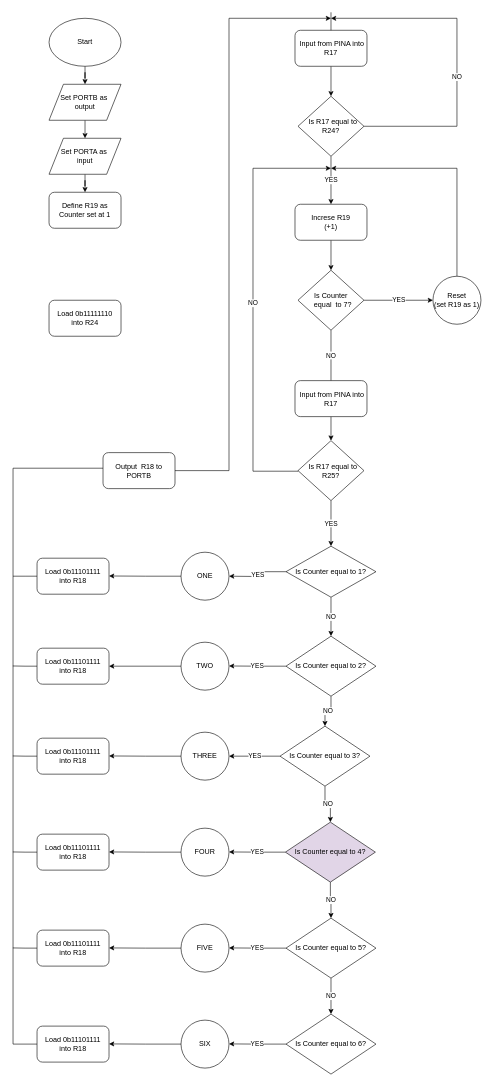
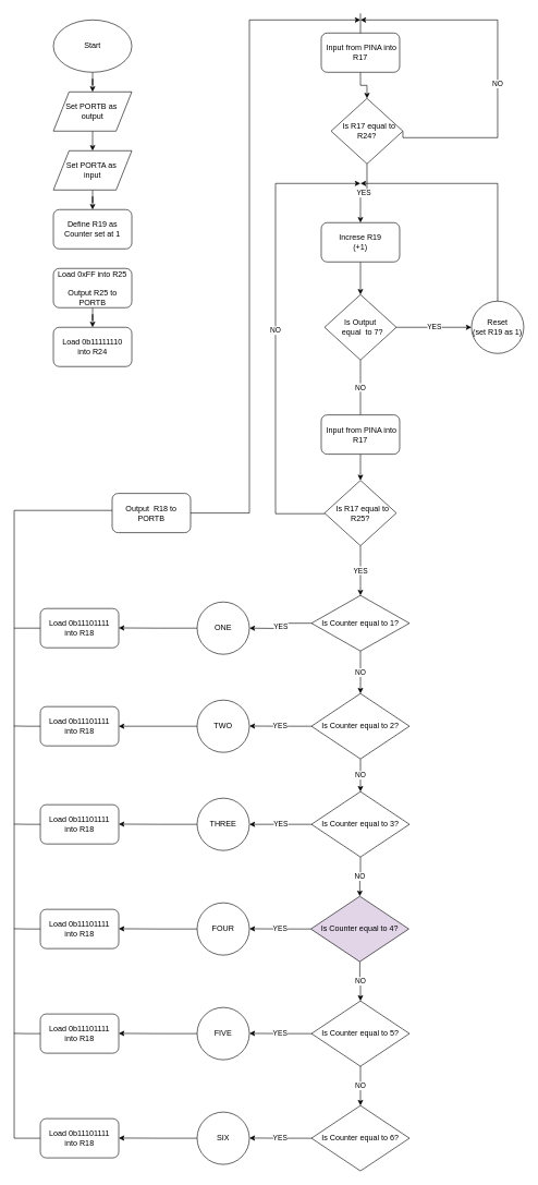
  <mxCell id="0" />
  <mxCell id="1" parent="0" />
  <mxCell id="2" style="edgeStyle=orthogonalEdgeStyle;rounded=0;orthogonalLoop=1;jettySize=auto;html=1;exitX=0.5;exitY=1;exitDx=0;exitDy=0;" edge="1" parent="1" source="3" target="5"><mxGeometry relative="1" as="geometry"><mxPoint x="161" y="180" as="targetPoint" /></mxGeometry></mxCell>
  <mxCell id="3" value="Start&lt;br&gt;" style="ellipse;whiteSpace=wrap;html=1;" vertex="1" parent="1"><mxGeometry x="81" y="30" width="120" height="80" as="geometry" /></mxCell>
  <mxCell id="4" style="edgeStyle=orthogonalEdgeStyle;rounded=0;orthogonalLoop=1;jettySize=auto;html=1;exitX=0.5;exitY=1;exitDx=0;exitDy=0;entryX=0.5;entryY=0;entryDx=0;entryDy=0;" edge="1" parent="1" source="5" target="7"><mxGeometry relative="1" as="geometry" /></mxCell>
  <mxCell id="5" value="Set PORTB as&amp;nbsp;&lt;br&gt;output" style="shape=parallelogram;perimeter=parallelogramPerimeter;whiteSpace=wrap;html=1;" vertex="1" parent="1"><mxGeometry x="81" y="140" width="120" height="60" as="geometry" /></mxCell>
  <mxCell id="6" style="edgeStyle=orthogonalEdgeStyle;rounded=0;orthogonalLoop=1;jettySize=auto;html=1;exitX=0.5;exitY=1;exitDx=0;exitDy=0;" edge="1" parent="1" source="7" target="8"><mxGeometry relative="1" as="geometry"><mxPoint x="161" y="370" as="targetPoint" /></mxGeometry></mxCell>
  <mxCell id="7" value="Set PORTA as&amp;nbsp;&lt;br&gt;input" style="shape=parallelogram;perimeter=parallelogramPerimeter;whiteSpace=wrap;html=1;" vertex="1" parent="1"><mxGeometry x="81" y="230" width="120" height="60" as="geometry" /></mxCell>
  <mxCell id="8" value="Define R19 as Counter set at 1" style="rounded=1;whiteSpace=wrap;html=1;" vertex="1" parent="1"><mxGeometry x="81" y="320" width="120" height="60" as="geometry" /></mxCell>
+ <mxCell id="9" style="edgeStyle=orthogonalEdgeStyle;rounded=0;orthogonalLoop=1;jettySize=auto;html=1;exitX=0.5;exitY=1;exitDx=0;exitDy=0;" edge="1" parent="1" source="10" target="11"><mxGeometry relative="1" as="geometry"><mxPoint x="161" y="550" as="targetPoint" /></mxGeometry></mxCell>
+ <mxCell id="10" value="Load 0xFF into R25&lt;br&gt;&lt;br&gt;Output R25 to PORTB" style="rounded=1;whiteSpace=wrap;html=1;" vertex="1" parent="1"><mxGeometry x="81" y="410" width="120" height="60" as="geometry" /></mxCell>
  <mxCell id="11" value="Load 0b11111110&lt;br&gt;into R24" style="rounded=1;whiteSpace=wrap;html=1;" vertex="1" parent="1"><mxGeometry x="81" y="500" width="120" height="60" as="geometry" /></mxCell>
  <mxCell id="12" style="edgeStyle=orthogonalEdgeStyle;rounded=0;orthogonalLoop=1;jettySize=auto;html=1;exitX=0.5;exitY=1;exitDx=0;exitDy=0;" edge="1" parent="1" source="13" target="16"><mxGeometry relative="1" as="geometry"><mxPoint x="551.294" y="150.235" as="targetPoint" /></mxGeometry></mxCell>
  <mxCell id="13" value="&amp;nbsp;Input from PINA into R17" style="rounded=1;whiteSpace=wrap;html=1;" vertex="1" parent="1"><mxGeometry x="491" y="50" width="120" height="60" as="geometry" /></mxCell>
  <mxCell id="14" value="NO" style="edgeStyle=orthogonalEdgeStyle;rounded=0;orthogonalLoop=1;jettySize=auto;html=1;exitX=1;exitY=0.5;exitDx=0;exitDy=0;" edge="1" parent="1" source="16"><mxGeometry x="-0.129" relative="1" as="geometry"><mxPoint x="551" y="30" as="targetPoint" /><Array as="points"><mxPoint x="761" y="210" /><mxPoint x="761" y="30" /></Array><mxPoint as="offset" /></mxGeometry></mxCell>
  <mxCell id="15" value="YES" style="edgeStyle=orthogonalEdgeStyle;rounded=0;orthogonalLoop=1;jettySize=auto;html=1;exitX=0.5;exitY=1;exitDx=0;exitDy=0;entryX=0.5;entryY=0;entryDx=0;entryDy=0;" edge="1" parent="1" source="16" target="19"><mxGeometry relative="1" as="geometry"><mxPoint x="551" y="330" as="targetPoint" /></mxGeometry></mxCell>
- <mxCell id="16" value="&amp;nbsp; Is R17 equal to R24?" style="rhombus;whiteSpace=wrap;html=1;" vertex="1" parent="1"><mxGeometry x="496" y="160" width="110" height="100" as="geometry" /></mxCell>
+ <mxCell id="16" value="&amp;nbsp; Is R17 equal to R24?" style="rhombus;whiteSpace=wrap;html=1;" vertex="1" parent="1"><mxGeometry x="506" y="150" width="110" height="100" as="geometry" /></mxCell>
  <mxCell id="17" value="" style="endArrow=none;html=1;entryX=0.5;entryY=0;entryDx=0;entryDy=0;" edge="1" parent="1" target="13"><mxGeometry width="50" height="50" relative="1" as="geometry"><mxPoint x="551" y="20" as="sourcePoint" /><mxPoint x="396" y="55" as="targetPoint" /></mxGeometry></mxCell>
  <mxCell id="18" style="edgeStyle=orthogonalEdgeStyle;rounded=0;orthogonalLoop=1;jettySize=auto;html=1;exitX=0.5;exitY=1;exitDx=0;exitDy=0;entryX=0.5;entryY=0;entryDx=0;entryDy=0;" edge="1" parent="1" source="19" target="23"><mxGeometry relative="1" as="geometry"><mxPoint x="551.294" y="410.235" as="targetPoint" /></mxGeometry></mxCell>
  <mxCell id="19" value="Increse R19&lt;br&gt;(+1)" style="rounded=1;whiteSpace=wrap;html=1;" vertex="1" parent="1"><mxGeometry x="491" y="340" width="120" height="60" as="geometry" /></mxCell>
  <mxCell id="20" value="YES" style="edgeStyle=orthogonalEdgeStyle;rounded=0;orthogonalLoop=1;jettySize=auto;html=1;exitX=1;exitY=0.5;exitDx=0;exitDy=0;entryX=0;entryY=0.5;entryDx=0;entryDy=0;" edge="1" parent="1" source="23" target="25"><mxGeometry relative="1" as="geometry"><mxPoint x="671" y="459.647" as="targetPoint" /></mxGeometry></mxCell>
  <mxCell id="21" style="edgeStyle=orthogonalEdgeStyle;rounded=0;orthogonalLoop=1;jettySize=auto;html=1;exitX=0.5;exitY=1;exitDx=0;exitDy=0;entryX=0.5;entryY=0;entryDx=0;entryDy=0;endArrow=classic;endFill=1;" edge="1" parent="1" source="29" target="28"><mxGeometry relative="1" as="geometry" /></mxCell>
  <mxCell id="22" value="NO" style="edgeStyle=orthogonalEdgeStyle;rounded=0;orthogonalLoop=1;jettySize=auto;html=1;exitX=0.5;exitY=1;exitDx=0;exitDy=0;endArrow=none;endFill=0;entryX=0.5;entryY=0;entryDx=0;entryDy=0;" edge="1" parent="1" source="23" target="29"><mxGeometry relative="1" as="geometry"><mxPoint x="551" y="590" as="targetPoint" /></mxGeometry></mxCell>
- <mxCell id="23" value="Is Counter&lt;br&gt;&amp;nbsp; equal&amp;nbsp; to 7?" style="rhombus;whiteSpace=wrap;html=1;" vertex="1" parent="1"><mxGeometry x="496" y="450" width="110" height="100" as="geometry" /></mxCell>
+ <mxCell id="23" value="Is Output&lt;br&gt;&amp;nbsp; equal&amp;nbsp; to 7?" style="rhombus;whiteSpace=wrap;html=1;" vertex="1" parent="1"><mxGeometry x="496" y="450" width="110" height="100" as="geometry" /></mxCell>
  <mxCell id="24" style="edgeStyle=orthogonalEdgeStyle;rounded=0;orthogonalLoop=1;jettySize=auto;html=1;exitX=0.5;exitY=0;exitDx=0;exitDy=0;endArrow=classic;endFill=1;" edge="1" parent="1" source="25"><mxGeometry relative="1" as="geometry"><mxPoint x="551" y="280" as="targetPoint" /><Array as="points"><mxPoint x="761" y="280" /><mxPoint x="581" y="280" /></Array></mxGeometry></mxCell>
  <mxCell id="25" value="Reset&lt;br&gt;(set R19 as 1)" style="ellipse;whiteSpace=wrap;html=1;aspect=fixed;" vertex="1" parent="1"><mxGeometry x="721" y="460" width="80" height="80" as="geometry" /></mxCell>
  <mxCell id="26" value="NO" style="edgeStyle=orthogonalEdgeStyle;rounded=0;orthogonalLoop=1;jettySize=auto;html=1;exitX=0;exitY=0.5;exitDx=0;exitDy=0;endArrow=classic;endFill=1;" edge="1" parent="1" source="28"><mxGeometry relative="1" as="geometry"><mxPoint x="551" y="280" as="targetPoint" /><Array as="points"><mxPoint x="421" y="785" /></Array></mxGeometry></mxCell>
  <mxCell id="27" value="YES" style="edgeStyle=orthogonalEdgeStyle;rounded=0;orthogonalLoop=1;jettySize=auto;html=1;exitX=0.5;exitY=1;exitDx=0;exitDy=0;entryX=0.5;entryY=0;entryDx=0;entryDy=0;endArrow=classic;endFill=1;" edge="1" parent="1" source="28" target="32"><mxGeometry relative="1" as="geometry" /></mxCell>
  <mxCell id="28" value="&amp;nbsp; Is R17 equal to R25?" style="rhombus;whiteSpace=wrap;html=1;" vertex="1" parent="1"><mxGeometry x="496" y="734" width="110" height="100" as="geometry" /></mxCell>
  <mxCell id="29" value="&amp;nbsp;Input from PINA into R17" style="rounded=1;whiteSpace=wrap;html=1;" vertex="1" parent="1"><mxGeometry x="491" y="634" width="120" height="60" as="geometry" /></mxCell>
  <mxCell id="30" value="NO" style="edgeStyle=orthogonalEdgeStyle;rounded=0;orthogonalLoop=1;jettySize=auto;html=1;exitX=0.5;exitY=1;exitDx=0;exitDy=0;entryX=0.5;entryY=0;entryDx=0;entryDy=0;endArrow=classic;endFill=1;" edge="1" parent="1" source="32" target="35"><mxGeometry relative="1" as="geometry" /></mxCell>
  <mxCell id="31" value="YES" style="edgeStyle=orthogonalEdgeStyle;rounded=0;orthogonalLoop=1;jettySize=auto;html=1;exitX=0;exitY=0.5;exitDx=0;exitDy=0;endArrow=classic;endFill=1;" edge="1" parent="1" source="32"><mxGeometry relative="1" as="geometry"><mxPoint x="381" y="960" as="targetPoint" /></mxGeometry></mxCell>
  <mxCell id="32" value="Is Counter equal to 1?" style="rhombus;whiteSpace=wrap;html=1;" vertex="1" parent="1"><mxGeometry x="476" y="910" width="150" height="85" as="geometry" /></mxCell>
  <mxCell id="33" value="NO" style="edgeStyle=orthogonalEdgeStyle;rounded=0;orthogonalLoop=1;jettySize=auto;html=1;exitX=0.5;exitY=1;exitDx=0;exitDy=0;entryX=0.5;entryY=0;entryDx=0;entryDy=0;endArrow=classic;endFill=1;" edge="1" parent="1" source="35" target="38"><mxGeometry relative="1" as="geometry" /></mxCell>
  <mxCell id="34" value="YES" style="edgeStyle=orthogonalEdgeStyle;rounded=0;orthogonalLoop=1;jettySize=auto;html=1;exitX=0;exitY=0.5;exitDx=0;exitDy=0;endArrow=classic;endFill=1;" edge="1" parent="1" source="35"><mxGeometry relative="1" as="geometry"><mxPoint x="381" y="1109.667" as="targetPoint" /></mxGeometry></mxCell>
  <mxCell id="35" value="Is Counter equal to 2?" style="rhombus;whiteSpace=wrap;html=1;" vertex="1" parent="1"><mxGeometry x="476" y="1060" width="150" height="100" as="geometry" /></mxCell>
  <mxCell id="36" value="NO" style="edgeStyle=orthogonalEdgeStyle;rounded=0;orthogonalLoop=1;jettySize=auto;html=1;exitX=0.5;exitY=1;exitDx=0;exitDy=0;entryX=0.5;entryY=0;entryDx=0;entryDy=0;endArrow=classic;endFill=1;" edge="1" parent="1" source="38" target="41"><mxGeometry relative="1" as="geometry" /></mxCell>
  <mxCell id="37" value="YES" style="edgeStyle=orthogonalEdgeStyle;rounded=0;orthogonalLoop=1;jettySize=auto;html=1;exitX=0;exitY=0.5;exitDx=0;exitDy=0;endArrow=classic;endFill=1;" edge="1" parent="1" source="38"><mxGeometry relative="1" as="geometry"><mxPoint x="381" y="1260" as="targetPoint" /></mxGeometry></mxCell>
- <mxCell id="38" value="Is Counter equal to 3?" style="rhombus;whiteSpace=wrap;html=1;" vertex="1" parent="1"><mxGeometry x="466" y="1210" width="150" height="100" as="geometry" /></mxCell>
+ <mxCell id="38" value="Is Counter equal to 3?" style="rhombus;whiteSpace=wrap;html=1;" vertex="1" parent="1"><mxGeometry x="476" y="1210" width="150" height="100" as="geometry" /></mxCell>
  <mxCell id="39" value="NO" style="edgeStyle=orthogonalEdgeStyle;rounded=0;orthogonalLoop=1;jettySize=auto;html=1;exitX=0.5;exitY=1;exitDx=0;exitDy=0;entryX=0.5;entryY=0;entryDx=0;entryDy=0;endArrow=classic;endFill=1;" edge="1" parent="1" source="41" target="44"><mxGeometry relative="1" as="geometry" /></mxCell>
  <mxCell id="40" value="YES" style="edgeStyle=orthogonalEdgeStyle;rounded=0;orthogonalLoop=1;jettySize=auto;html=1;exitX=0;exitY=0.5;exitDx=0;exitDy=0;endArrow=classic;endFill=1;" edge="1" parent="1" source="41"><mxGeometry relative="1" as="geometry"><mxPoint x="381" y="1419.667" as="targetPoint" /></mxGeometry></mxCell>
  <mxCell id="41" value="Is Counter equal to 4?" style="rhombus;whiteSpace=wrap;html=1;fillColor=#e1d5e7;" vertex="1" parent="1"><mxGeometry x="475" y="1370" width="150" height="100" as="geometry" /></mxCell>
  <mxCell id="42" value="NO" style="edgeStyle=orthogonalEdgeStyle;rounded=0;orthogonalLoop=1;jettySize=auto;html=1;exitX=0.5;exitY=1;exitDx=0;exitDy=0;endArrow=classic;endFill=1;entryX=0.5;entryY=0;entryDx=0;entryDy=0;" edge="1" parent="1" source="44" target="46"><mxGeometry relative="1" as="geometry"><mxPoint x="550.667" y="1580" as="targetPoint" /></mxGeometry></mxCell>
  <mxCell id="43" value="YES" style="edgeStyle=orthogonalEdgeStyle;rounded=0;orthogonalLoop=1;jettySize=auto;html=1;exitX=0;exitY=0.5;exitDx=0;exitDy=0;endArrow=classic;endFill=1;" edge="1" parent="1" source="44"><mxGeometry relative="1" as="geometry"><mxPoint x="381" y="1579.667" as="targetPoint" /></mxGeometry></mxCell>
  <mxCell id="44" value="Is Counter equal to 5?" style="rhombus;whiteSpace=wrap;html=1;" vertex="1" parent="1"><mxGeometry x="476" y="1530" width="150" height="100" as="geometry" /></mxCell>
  <mxCell id="45" value="YES" style="edgeStyle=orthogonalEdgeStyle;rounded=0;orthogonalLoop=1;jettySize=auto;html=1;exitX=0;exitY=0.5;exitDx=0;exitDy=0;endArrow=classic;endFill=1;" edge="1" parent="1" source="46"><mxGeometry relative="1" as="geometry"><mxPoint x="381" y="1739.667" as="targetPoint" /></mxGeometry></mxCell>
  <mxCell id="46" value="Is Counter equal to 6?" style="rhombus;whiteSpace=wrap;html=1;" vertex="1" parent="1"><mxGeometry x="476" y="1690" width="150" height="100" as="geometry" /></mxCell>
  <mxCell id="47" style="edgeStyle=orthogonalEdgeStyle;rounded=0;orthogonalLoop=1;jettySize=auto;html=1;exitX=0;exitY=0.5;exitDx=0;exitDy=0;endArrow=classic;endFill=1;" edge="1" parent="1" source="48"><mxGeometry relative="1" as="geometry"><mxPoint x="181" y="1739.667" as="targetPoint" /></mxGeometry></mxCell>
  <mxCell id="48" value="SIX" style="ellipse;whiteSpace=wrap;html=1;aspect=fixed;" vertex="1" parent="1"><mxGeometry x="301" y="1700" width="80" height="80" as="geometry" /></mxCell>
  <mxCell id="49" style="edgeStyle=orthogonalEdgeStyle;rounded=0;orthogonalLoop=1;jettySize=auto;html=1;exitX=0;exitY=0.5;exitDx=0;exitDy=0;endArrow=classic;endFill=1;" edge="1" parent="1" source="50"><mxGeometry relative="1" as="geometry"><mxPoint x="181" y="1579.667" as="targetPoint" /></mxGeometry></mxCell>
  <mxCell id="50" value="FIVE" style="ellipse;whiteSpace=wrap;html=1;aspect=fixed;" vertex="1" parent="1"><mxGeometry x="301" y="1540" width="80" height="80" as="geometry" /></mxCell>
  <mxCell id="51" style="edgeStyle=orthogonalEdgeStyle;rounded=0;orthogonalLoop=1;jettySize=auto;html=1;exitX=0;exitY=0.5;exitDx=0;exitDy=0;endArrow=classic;endFill=1;" edge="1" parent="1" source="52"><mxGeometry relative="1" as="geometry"><mxPoint x="181" y="1419.667" as="targetPoint" /></mxGeometry></mxCell>
  <mxCell id="52" value="FOUR" style="ellipse;whiteSpace=wrap;html=1;aspect=fixed;" vertex="1" parent="1"><mxGeometry x="301" y="1380" width="80" height="80" as="geometry" /></mxCell>
  <mxCell id="53" style="edgeStyle=orthogonalEdgeStyle;rounded=0;orthogonalLoop=1;jettySize=auto;html=1;exitX=0;exitY=0.5;exitDx=0;exitDy=0;endArrow=classic;endFill=1;" edge="1" parent="1" source="54"><mxGeometry relative="1" as="geometry"><mxPoint x="181" y="1259.667" as="targetPoint" /></mxGeometry></mxCell>
  <mxCell id="54" value="THREE" style="ellipse;whiteSpace=wrap;html=1;aspect=fixed;" vertex="1" parent="1"><mxGeometry x="301" y="1220" width="80" height="80" as="geometry" /></mxCell>
  <mxCell id="55" style="edgeStyle=orthogonalEdgeStyle;rounded=0;orthogonalLoop=1;jettySize=auto;html=1;exitX=0;exitY=0.5;exitDx=0;exitDy=0;entryX=1;entryY=0.5;entryDx=0;entryDy=0;endArrow=classic;endFill=1;" edge="1" parent="1" source="56" target="62"><mxGeometry relative="1" as="geometry" /></mxCell>
  <mxCell id="56" value="TWO" style="ellipse;whiteSpace=wrap;html=1;aspect=fixed;" vertex="1" parent="1"><mxGeometry x="301" y="1070" width="80" height="80" as="geometry" /></mxCell>
  <mxCell id="57" style="edgeStyle=orthogonalEdgeStyle;rounded=0;orthogonalLoop=1;jettySize=auto;html=1;exitX=0;exitY=0.5;exitDx=0;exitDy=0;endArrow=classic;endFill=1;" edge="1" parent="1" source="58"><mxGeometry relative="1" as="geometry"><mxPoint x="181" y="959.667" as="targetPoint" /></mxGeometry></mxCell>
  <mxCell id="58" value="ONE" style="ellipse;whiteSpace=wrap;html=1;aspect=fixed;" vertex="1" parent="1"><mxGeometry x="301" y="920" width="80" height="80" as="geometry" /></mxCell>
  <mxCell id="59" style="edgeStyle=orthogonalEdgeStyle;rounded=0;orthogonalLoop=1;jettySize=auto;html=1;exitX=0;exitY=0.5;exitDx=0;exitDy=0;endArrow=none;endFill=0;" edge="1" parent="1" source="60"><mxGeometry relative="1" as="geometry"><mxPoint x="21" y="960" as="targetPoint" /></mxGeometry></mxCell>
  <mxCell id="60" value="Load&amp;nbsp;0b11101111&lt;br&gt;into R18" style="rounded=1;whiteSpace=wrap;html=1;" vertex="1" parent="1"><mxGeometry x="61" y="930" width="120" height="60" as="geometry" /></mxCell>
  <mxCell id="61" style="edgeStyle=orthogonalEdgeStyle;rounded=0;orthogonalLoop=1;jettySize=auto;html=1;exitX=0;exitY=0.5;exitDx=0;exitDy=0;endArrow=none;endFill=0;" edge="1" parent="1" source="62"><mxGeometry relative="1" as="geometry"><mxPoint x="20.667" y="1109.667" as="targetPoint" /></mxGeometry></mxCell>
  <mxCell id="62" value="Load&amp;nbsp;0b11101111&lt;br&gt;into R18" style="rounded=1;whiteSpace=wrap;html=1;" vertex="1" parent="1"><mxGeometry x="61" y="1080" width="120" height="60" as="geometry" /></mxCell>
  <mxCell id="63" style="edgeStyle=orthogonalEdgeStyle;rounded=0;orthogonalLoop=1;jettySize=auto;html=1;exitX=0;exitY=0.5;exitDx=0;exitDy=0;endArrow=none;endFill=0;" edge="1" parent="1" source="64"><mxGeometry relative="1" as="geometry"><mxPoint x="20.667" y="1259.667" as="targetPoint" /></mxGeometry></mxCell>
  <mxCell id="64" value="Load&amp;nbsp;0b11101111&lt;br&gt;into R18" style="rounded=1;whiteSpace=wrap;html=1;" vertex="1" parent="1"><mxGeometry x="61" y="1230" width="120" height="60" as="geometry" /></mxCell>
  <mxCell id="65" style="edgeStyle=orthogonalEdgeStyle;rounded=0;orthogonalLoop=1;jettySize=auto;html=1;exitX=0;exitY=0.5;exitDx=0;exitDy=0;endArrow=none;endFill=0;" edge="1" parent="1" source="66"><mxGeometry relative="1" as="geometry"><mxPoint x="20.667" y="1419.667" as="targetPoint" /></mxGeometry></mxCell>
  <mxCell id="66" value="Load&amp;nbsp;0b11101111&lt;br&gt;into R18" style="rounded=1;whiteSpace=wrap;html=1;" vertex="1" parent="1"><mxGeometry x="61" y="1390" width="120" height="60" as="geometry" /></mxCell>
  <mxCell id="67" style="edgeStyle=orthogonalEdgeStyle;rounded=0;orthogonalLoop=1;jettySize=auto;html=1;exitX=0;exitY=0.5;exitDx=0;exitDy=0;endArrow=none;endFill=0;" edge="1" parent="1" source="68"><mxGeometry relative="1" as="geometry"><mxPoint x="20.667" y="1579.667" as="targetPoint" /></mxGeometry></mxCell>
  <mxCell id="68" value="Load&amp;nbsp;0b11101111&lt;br&gt;into R18" style="rounded=1;whiteSpace=wrap;html=1;" vertex="1" parent="1"><mxGeometry x="61" y="1550" width="120" height="60" as="geometry" /></mxCell>
  <mxCell id="69" style="edgeStyle=orthogonalEdgeStyle;rounded=0;orthogonalLoop=1;jettySize=auto;html=1;exitX=0;exitY=0.5;exitDx=0;exitDy=0;endArrow=none;endFill=0;" edge="1" parent="1" source="70"><mxGeometry relative="1" as="geometry"><mxPoint x="171" y="780" as="targetPoint" /><Array as="points"><mxPoint x="21" y="1740" /></Array></mxGeometry></mxCell>
  <mxCell id="70" value="Load&amp;nbsp;0b11101111&lt;br&gt;into R18" style="rounded=1;whiteSpace=wrap;html=1;" vertex="1" parent="1"><mxGeometry x="61" y="1710" width="120" height="60" as="geometry" /></mxCell>
  <mxCell id="71" style="edgeStyle=orthogonalEdgeStyle;rounded=0;orthogonalLoop=1;jettySize=auto;html=1;exitX=1;exitY=0.5;exitDx=0;exitDy=0;endArrow=classic;endFill=1;" edge="1" parent="1" source="72"><mxGeometry relative="1" as="geometry"><mxPoint x="551" y="30" as="targetPoint" /><Array as="points"><mxPoint x="381" y="784" /></Array></mxGeometry></mxCell>
  <mxCell id="72" value="Output&amp;nbsp; R18 to PORTB" style="rounded=1;whiteSpace=wrap;html=1;" vertex="1" parent="1"><mxGeometry x="171" y="754" width="120" height="60" as="geometry" /></mxCell>
